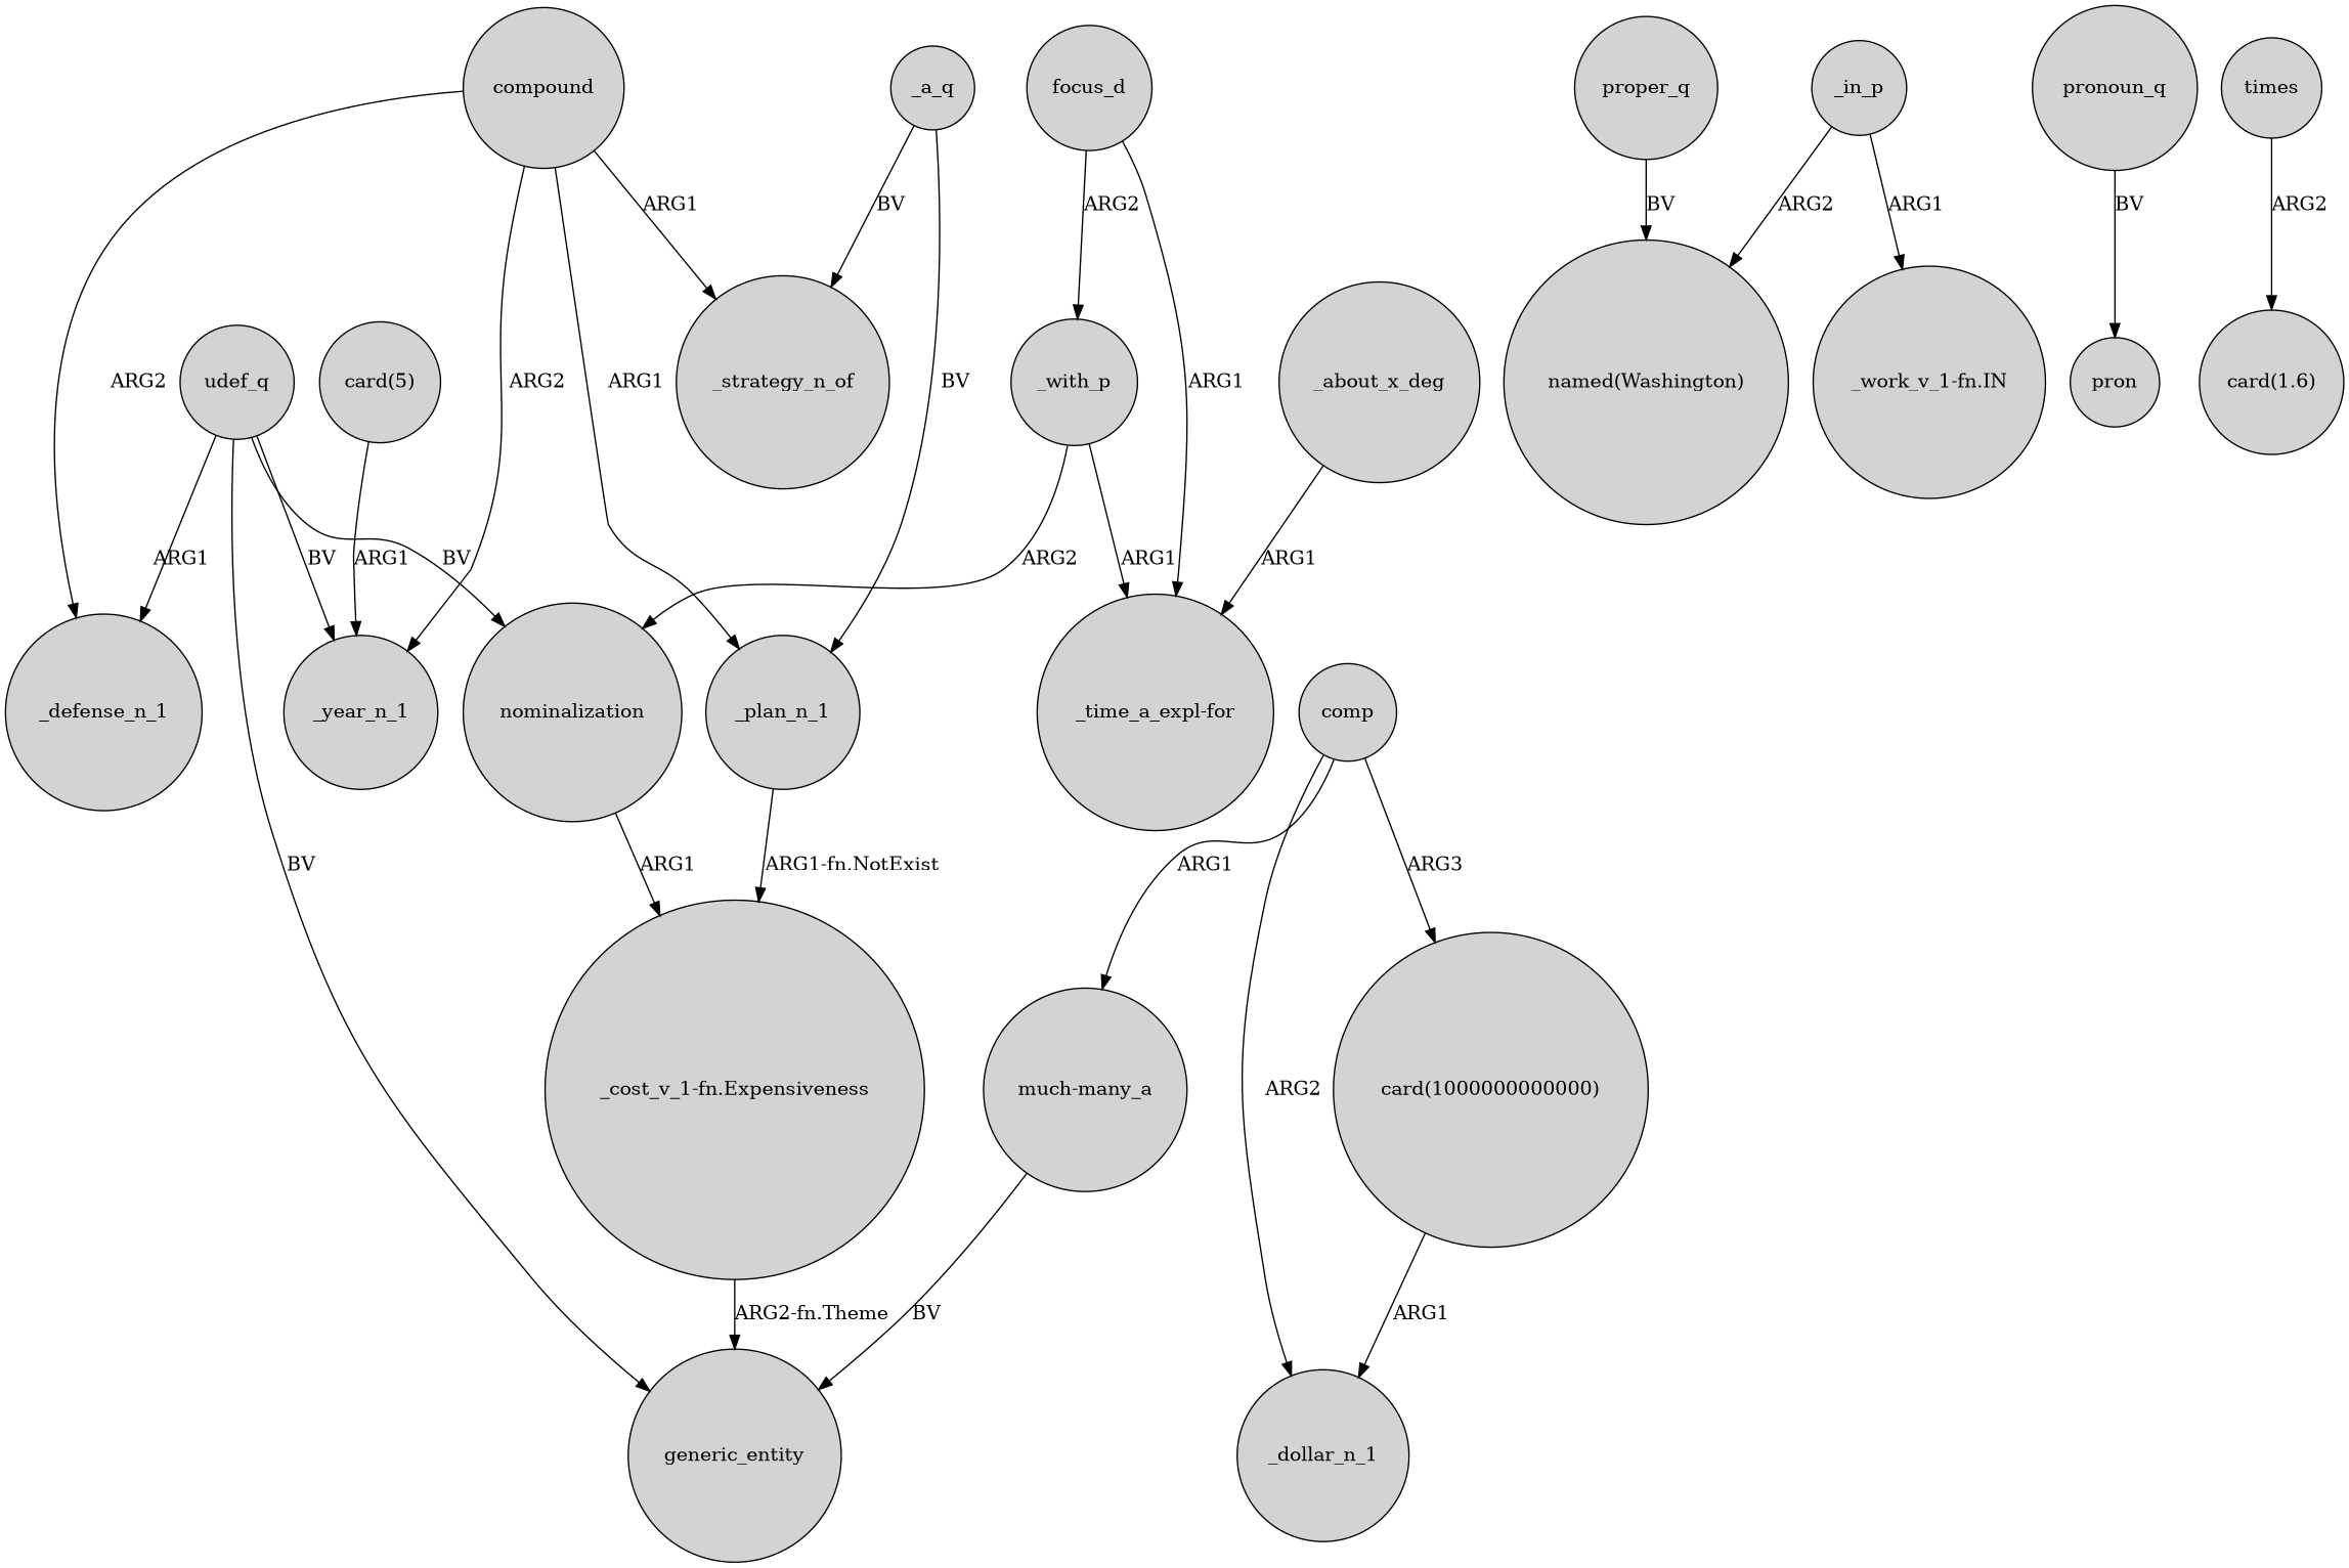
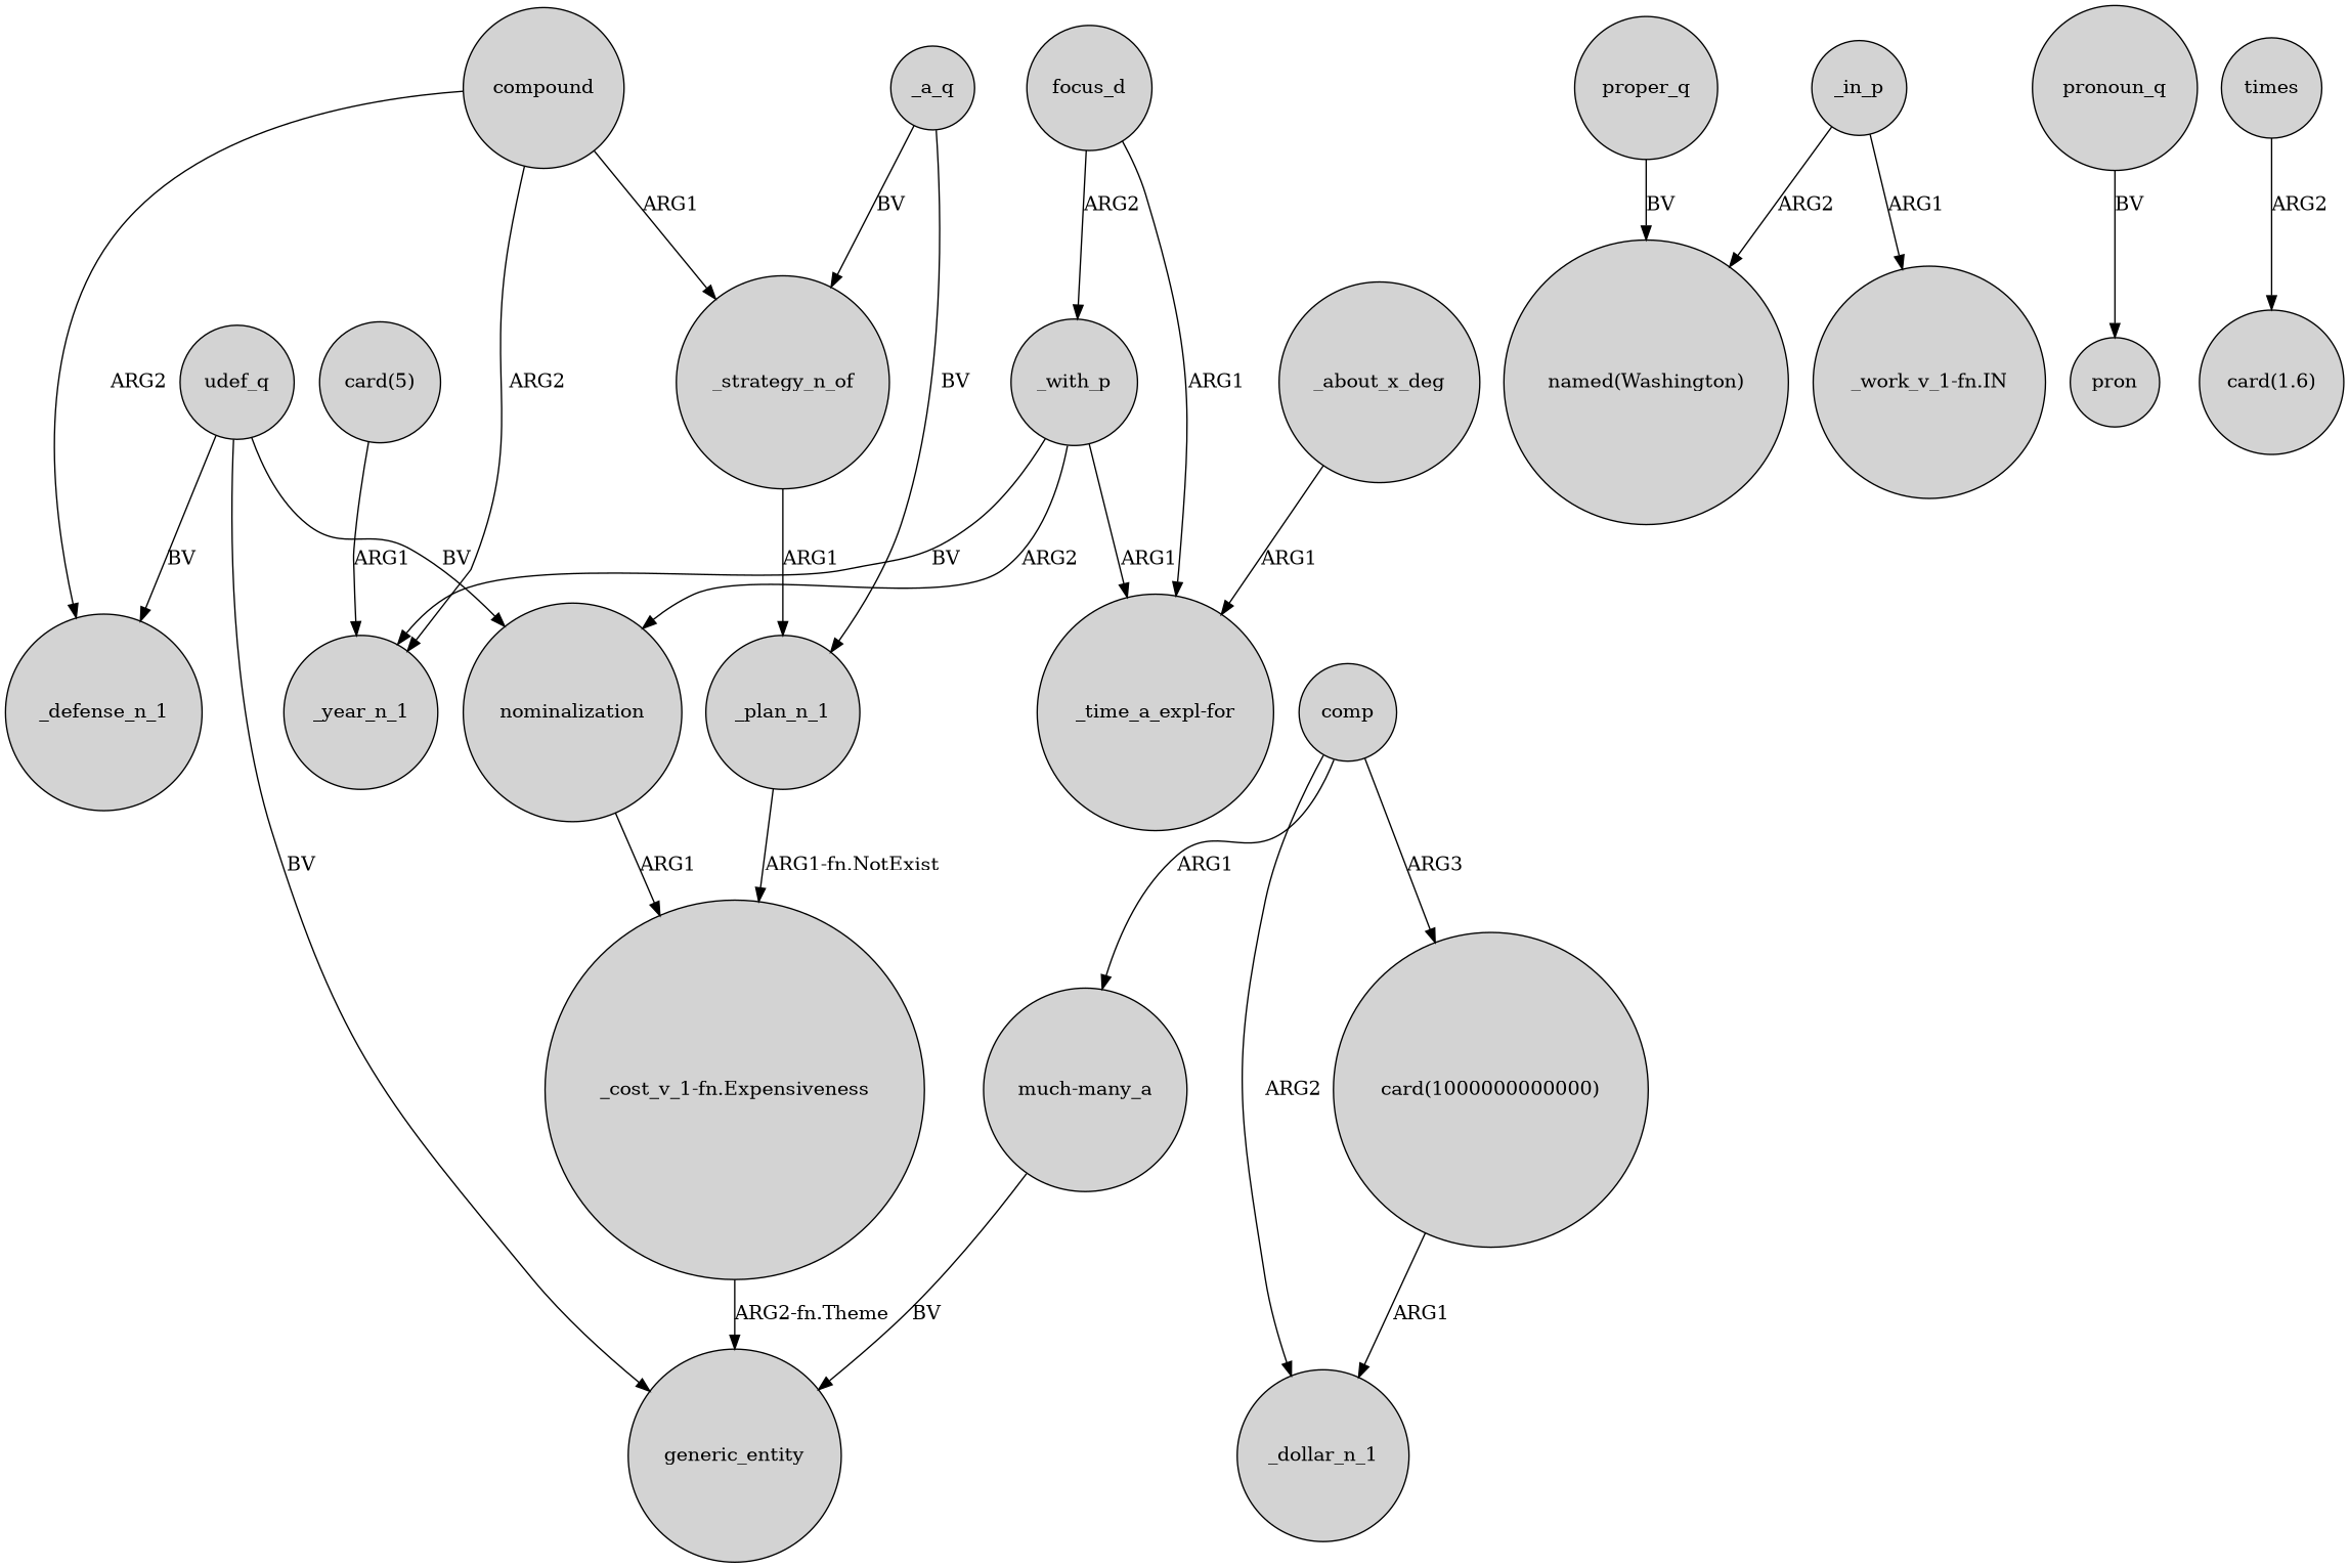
  digraph {
    node [shape=circle style=filled]
    udef_q
    generic_entity
    _year_n_1
    nominalization
    _defense_n_1
    "_cost_v_1-fn.Expensiveness"
    "card(5)"
    _with_p
    "_time_a_expl-for"
    "much-many_a"
    _plan_n_1
    compound
    _strategy_n_of
    focus_d
    "card(1000000000000)"
    _dollar_n_1
    proper_q
    "named(Washington)"
    _about_x_deg
    pronoun_q
    pron
    times
    "card(1.6)"
    comp
    _a_q
    _in_p
    "_work_v_1-fn.IN"
    udef_q -> generic_entity [label=BV]
-   udef_q -> _year_n_1 [label=BV]
+   _with_p -> _year_n_1 [label=BV]
    udef_q -> nominalization [label=BV]
-   udef_q -> _defense_n_1 [label=ARG1]
+   udef_q -> _defense_n_1 [label=BV]
    nominalization -> "_cost_v_1-fn.Expensiveness" [label=ARG1]
    "_cost_v_1-fn.Expensiveness" -> generic_entity [label="ARG2-fn.Theme"]
    "card(5)" -> _year_n_1 [label=ARG1]
    _with_p -> nominalization [label=ARG2]
    _with_p -> "_time_a_expl-for" [label=ARG1]
    "much-many_a" -> generic_entity [label=BV]
    _plan_n_1 -> "_cost_v_1-fn.Expensiveness" [label="ARG1-fn.NotExist"]
    compound -> _year_n_1 [label=ARG2]
    compound -> _defense_n_1 [label=ARG2]
-   compound -> _plan_n_1 [label=ARG1]
+   _strategy_n_of -> _plan_n_1 [label=ARG1]
    compound -> _strategy_n_of [label=ARG1]
    focus_d -> _with_p [label=ARG2]
    focus_d -> "_time_a_expl-for" [label=ARG1]
    "card(1000000000000)" -> _dollar_n_1 [label=ARG1]
    proper_q -> "named(Washington)" [label=BV]
    _about_x_deg -> "_time_a_expl-for" [label=ARG1]
    pronoun_q -> pron [label=BV]
    times -> "card(1.6)" [label=ARG2]
    comp -> "much-many_a" [label=ARG1]
    comp -> "card(1000000000000)" [label=ARG3]
    comp -> _dollar_n_1 [label=ARG2]
    _a_q -> _plan_n_1 [label=BV]
    _a_q -> _strategy_n_of [label=BV]
    _in_p -> "named(Washington)" [label=ARG2]
    _in_p -> "_work_v_1-fn.IN" [label=ARG1]
  }
